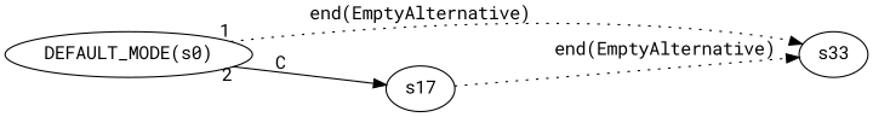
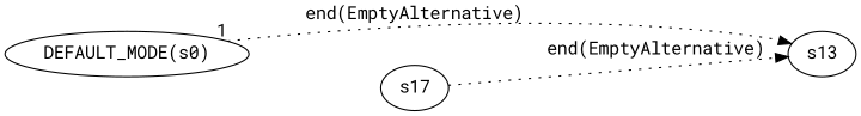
  digraph {
    fontname="Roboto Mono"
    rankdir=LR
    node [fontname="Roboto Mono"]
    edge [fontname="Roboto Mono" style=dotted]
    "DEFAULT_MODE(s0)"
-   s13 [label=s33]
+   s13
    n3 [label=s17]
    "DEFAULT_MODE(s0)" -> s13 [label="end(EmptyAlternative)" taillabel=1]
-   "DEFAULT_MODE(s0)" -> n3 [label=C taillabel=2 style=""]
    n3 -> s13 [label="end(EmptyAlternative)"]
  }
